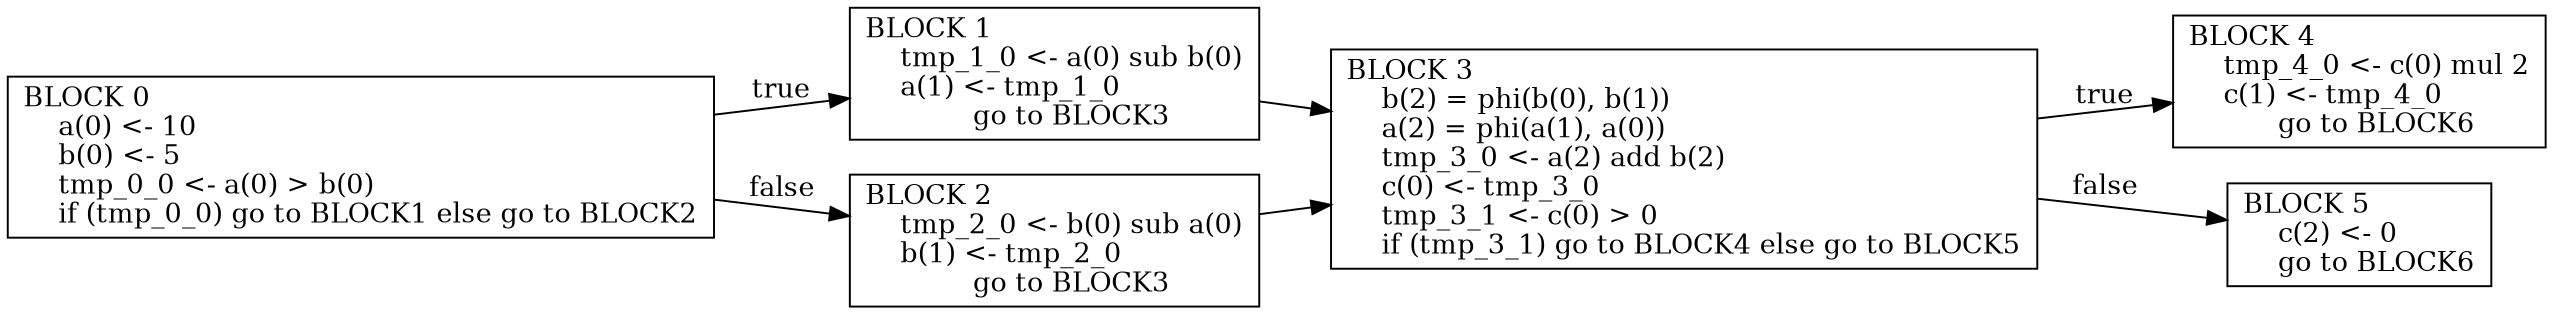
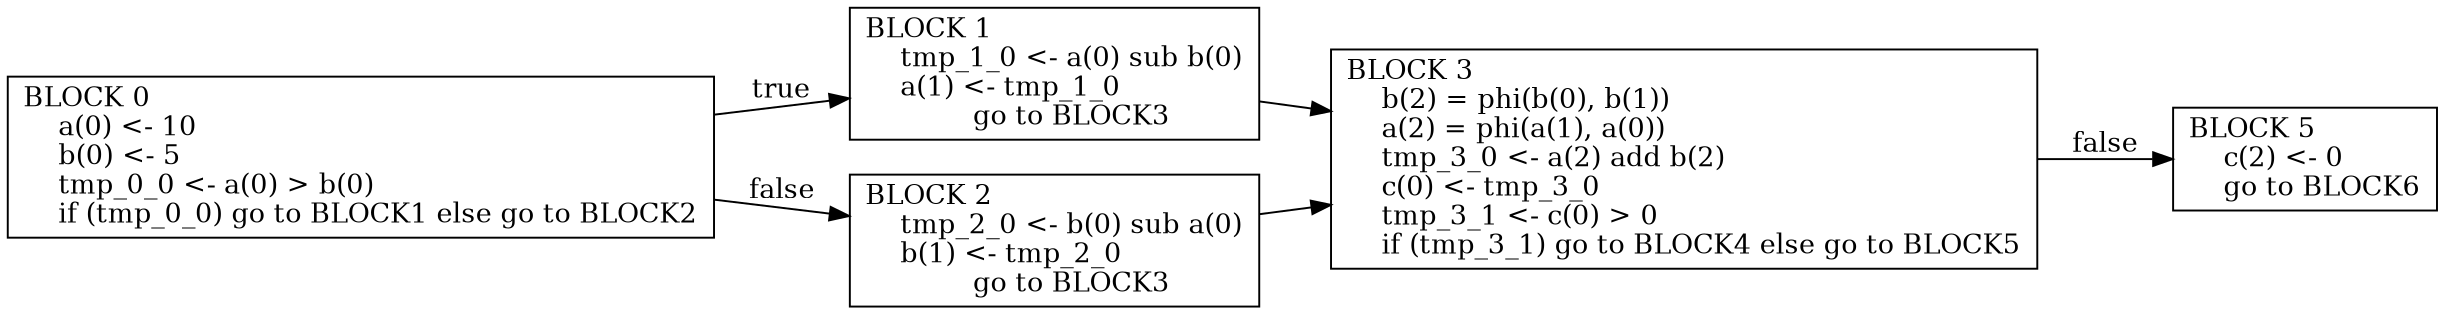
  digraph {
    rankdir=LR
    node [nojustify=false shape=box]
    n1 [label="BLOCK 0\l    a(0) <- 10\l    b(0) <- 5\l    tmp_0_0 <- a(0) > b(0)\l    if (tmp_0_0) go to BLOCK1 else go to BLOCK2"]
    n2 [label="BLOCK 1\l    tmp_1_0 <- a(0) sub b(0)\l    a(1) <- tmp_1_0\l    go to BLOCK3"]
    n3 [label="BLOCK 2\l    tmp_2_0 <- b(0) sub a(0)\l    b(1) <- tmp_2_0\l    go to BLOCK3"]
    n4 [label="BLOCK 3\l    b(2) = phi(b(0), b(1))\l    a(2) = phi(a(1), a(0))\l    tmp_3_0 <- a(2) add b(2)\l    c(0) <- tmp_3_0\l    tmp_3_1 <- c(0) > 0\l    if (tmp_3_1) go to BLOCK4 else go to BLOCK5"]
-   n5 [label="BLOCK 4\l    tmp_4_0 <- c(0) mul 2\l    c(1) <- tmp_4_0\l    go to BLOCK6"]
    n6 [label="BLOCK 5\l    c(2) <- 0\l    go to BLOCK6"]
    n1 -> n2 [label=true]
    n1 -> n3 [label=false]
    n2 -> n4
    n3 -> n4
-   n4 -> n5 [label=true]
    n4 -> n6 [label=false]
  }
